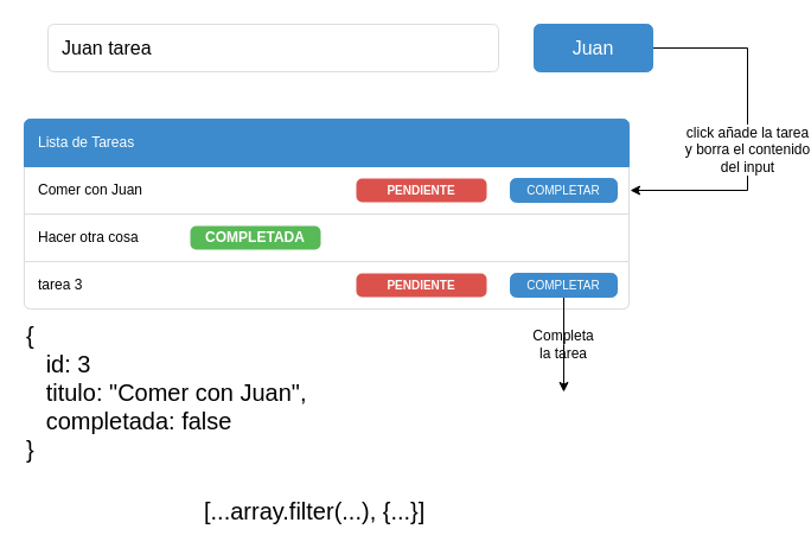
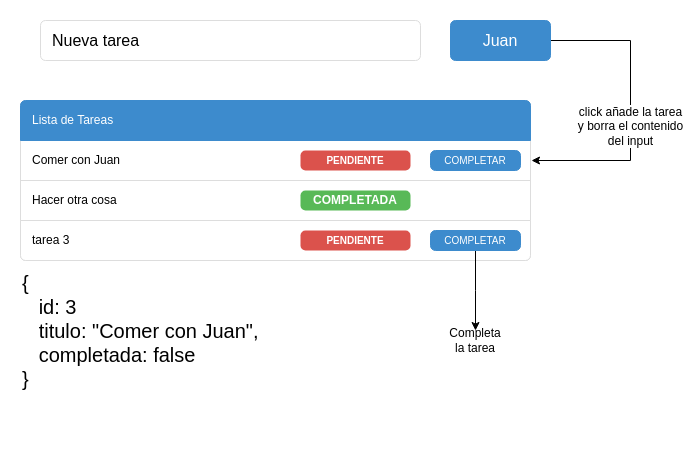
  <mxCell id="0" />
  <mxCell id="1" parent="0" />
  <mxCell id="2" value="" style="html=1;shadow=0;dashed=0;shape=mxgraph.bootstrap.rrect;rSize=5;strokeColor=#dddddd;html=1;whiteSpace=wrap;fillColor=#ffffff;" vertex="1" parent="1"><mxGeometry x="20" y="100" width="510" height="160" as="geometry" /></mxCell>
  <mxCell id="3" value="Comer con Juan" style="strokeColor=inherit;fillColor=inherit;gradientColor=inherit;html=1;shadow=0;dashed=0;shape=mxgraph.bootstrap.rect;spacingLeft=10;align=left;perimeter=none;whiteSpace=wrap;resizeWidth=1;" vertex="1" parent="2"><mxGeometry width="510" height="40" relative="1" as="geometry"><mxPoint y="40" as="offset" /></mxGeometry></mxCell>
  <mxCell id="4" value="Hacer otra cosa" style="strokeColor=inherit;fillColor=inherit;gradientColor=inherit;html=1;shadow=0;dashed=0;shape=mxgraph.bootstrap.rect;spacingLeft=10;align=left;perimeter=none;whiteSpace=wrap;resizeWidth=1;" vertex="1" parent="2"><mxGeometry width="510" height="40" relative="1" as="geometry"><mxPoint y="80" as="offset" /></mxGeometry></mxCell>
  <mxCell id="5" value="tarea 3" style="strokeColor=inherit;fillColor=inherit;gradientColor=inherit;html=1;shadow=0;dashed=0;shape=mxgraph.bootstrap.bottomButton;rSize=5;spacingLeft=10;align=left;perimeter=none;whiteSpace=wrap;resizeWidth=1;" vertex="1" parent="2"><mxGeometry y="1" width="510" height="40" relative="1" as="geometry"><mxPoint y="-40" as="offset" /></mxGeometry></mxCell>
  <mxCell id="6" value="Lista de Tareas" style="html=1;shadow=0;dashed=0;shape=mxgraph.bootstrap.topButton;rSize=5;fillColor=#3D8BCD;strokeColor=#3D8BCD;fontColor=#ffffff;spacingLeft=10;align=left;whiteSpace=wrap;resizeWidth=1;" vertex="1" parent="2"><mxGeometry width="510" height="40" relative="1" as="geometry" /></mxCell>
  <mxCell id="7" value="PENDIENTE" style="html=1;shadow=0;dashed=0;shape=mxgraph.bootstrap.rrect;align=center;rSize=5;strokeColor=none;fillColor=#DB524C;fontColor=#ffffff;fontStyle=1;whiteSpace=wrap;fontSize=10;" vertex="1" parent="2"><mxGeometry x="280" y="50" width="110" height="20" as="geometry" /></mxCell>
  <mxCell id="8" value="PENDIENTE" style="html=1;shadow=0;dashed=0;shape=mxgraph.bootstrap.rrect;align=center;rSize=5;strokeColor=none;fillColor=#DB524C;fontColor=#ffffff;fontStyle=1;whiteSpace=wrap;fontSize=10;" vertex="1" parent="2"><mxGeometry x="280" y="130" width="110" height="20" as="geometry" /></mxCell>
- <mxCell id="9" value="COMPLETADA" style="html=1;shadow=0;dashed=0;shape=mxgraph.bootstrap.rrect;align=center;rSize=5;strokeColor=none;fillColor=#58B957;fontColor=#ffffff;fontStyle=1;whiteSpace=wrap;" vertex="1" parent="2"><mxGeometry x="140" y="90" width="110" height="20" as="geometry" /></mxCell>
+ <mxCell id="9" value="COMPLETADA" style="html=1;shadow=0;dashed=0;shape=mxgraph.bootstrap.rrect;align=center;rSize=5;strokeColor=none;fillColor=#58B957;fontColor=#ffffff;fontStyle=1;whiteSpace=wrap;" vertex="1" parent="2"><mxGeometry x="280" y="90" width="110" height="20" as="geometry" /></mxCell>
  <mxCell id="10" value="COMPLETAR" style="html=1;shadow=0;dashed=0;shape=mxgraph.bootstrap.rrect;rSize=5;fillColor=#3D8BCD;align=center;strokeColor=#3D8BCD;fontColor=#ffffff;fontSize=10;whiteSpace=wrap;" vertex="1" parent="2"><mxGeometry x="410" y="50" width="90" height="20" as="geometry" /></mxCell>
  <mxCell id="11" value="" style="edgeStyle=orthogonalEdgeStyle;rounded=0;orthogonalLoop=1;jettySize=auto;html=1;" edge="1" parent="2" source="12"><mxGeometry relative="1" as="geometry"><mxPoint x="455" y="230" as="targetPoint" /></mxGeometry></mxCell>
  <mxCell id="12" value="COMPLETAR" style="html=1;shadow=0;dashed=0;shape=mxgraph.bootstrap.rrect;rSize=5;fillColor=#3D8BCD;align=center;strokeColor=#3D8BCD;fontColor=#ffffff;fontSize=10;whiteSpace=wrap;" vertex="1" parent="2"><mxGeometry x="410" y="130" width="90" height="20" as="geometry" /></mxCell>
- <mxCell id="13" value="Juan tarea" style="html=1;shadow=0;dashed=0;shape=mxgraph.bootstrap.rrect;rSize=5;strokeColor=#dddddd;fontSize=16;align=left;spacingLeft=10;whiteSpace=wrap;" vertex="1" parent="1"><mxGeometry x="40" y="20" width="380" height="40" as="geometry" /></mxCell>
+ <mxCell id="13" value="Nueva tarea" style="html=1;shadow=0;dashed=0;shape=mxgraph.bootstrap.rrect;rSize=5;strokeColor=#dddddd;fontSize=16;align=left;spacingLeft=10;whiteSpace=wrap;" vertex="1" parent="1"><mxGeometry x="40" y="20" width="380" height="40" as="geometry" /></mxCell>
  <mxCell id="14" style="edgeStyle=orthogonalEdgeStyle;rounded=0;orthogonalLoop=1;jettySize=auto;html=1;entryX=1.002;entryY=0.5;entryDx=0;entryDy=0;entryPerimeter=0;" edge="1" parent="1" source="16" target="3"><mxGeometry relative="1" as="geometry"><Array as="points"><mxPoint x="630" y="40" /><mxPoint x="630" y="160" /></Array></mxGeometry></mxCell>
  <mxCell id="15" value="click añade la tarea &lt;br&gt;y borra el contenido&lt;br&gt;del input" style="text;html=1;align=center;verticalAlign=middle;resizable=0;points=[];labelBackgroundColor=#ffffff;" vertex="1" connectable="0" parent="14"><mxGeometry x="0.104" y="-1" relative="1" as="geometry"><mxPoint as="offset" /></mxGeometry></mxCell>
  <mxCell id="16" value="Juan" style="html=1;shadow=0;dashed=0;shape=mxgraph.bootstrap.rrect;rSize=5;fillColor=#3D8BCD;align=center;strokeColor=#3D8BCD;fontColor=#ffffff;fontSize=16;whiteSpace=wrap;" vertex="1" parent="1"><mxGeometry x="450" y="20" width="100" height="40" as="geometry" /></mxCell>
- <mxCell id="17" value="Completa la tarea" style="text;html=1;strokeColor=none;fillColor=none;align=center;verticalAlign=middle;whiteSpace=wrap;rounded=0;" vertex="1" parent="1"><mxGeometry x="455" y="280" width="40" height="20" as="geometry" /></mxCell>
+ <mxCell id="17" value="Completa la tarea" style="text;html=1;strokeColor=none;fillColor=none;align=center;verticalAlign=middle;whiteSpace=wrap;rounded=0;" vertex="1" parent="1"><mxGeometry x="455" y="330" width="40" height="20" as="geometry" /></mxCell>
  <mxCell id="18" value="{&lt;br style=&quot;font-size: 20px&quot;&gt;&amp;nbsp; &amp;nbsp;id: 3&amp;nbsp; &amp;nbsp;&lt;br&gt;&amp;nbsp; &amp;nbsp;titulo: &quot;Comer con Juan&quot;,&amp;nbsp;&lt;br style=&quot;font-size: 20px&quot;&gt;&amp;nbsp; &amp;nbsp;completada: false&lt;br style=&quot;font-size: 20px&quot;&gt;&lt;div style=&quot;font-size: 20px&quot;&gt;&lt;span style=&quot;font-size: 20px&quot;&gt;}&lt;/span&gt;&lt;/div&gt;" style="text;html=1;strokeColor=none;fillColor=none;align=left;verticalAlign=middle;whiteSpace=wrap;rounded=0;fontSize=20;" vertex="1" parent="1"><mxGeometry x="20" y="320" width="340" height="20" as="geometry" /></mxCell>
- <mxCell id="19" value="[...array.filter(...), {...}]" style="text;html=1;strokeColor=none;fillColor=none;align=left;verticalAlign=middle;whiteSpace=wrap;rounded=0;fontSize=20;" vertex="1" parent="1"><mxGeometry x="170" y="420" width="340" height="20" as="geometry" /></mxCell>
